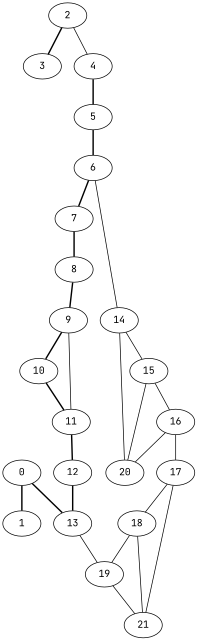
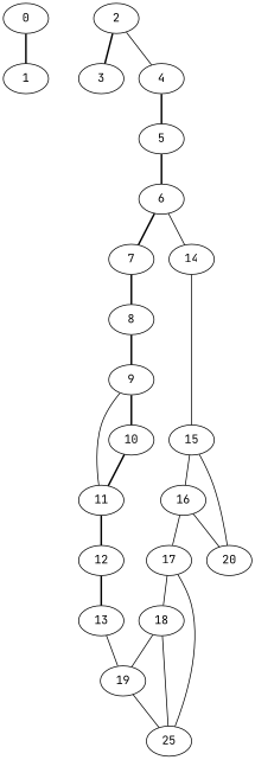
  graph {
    fontname="JetBrains Mono"
    node [fontname="JetBrains Mono"]
    edge [fontname="JetBrains Mono"]
    0
    1
    13
    19
    2
    3
    4
-   21
+   21 [label=25]
    5
    6
    7
    14
    8
    15
    20
    9
    16
    10
    11
    12
    17
    18
    0 -- 1 [style=bold]
-   0 -- 13 [style=bold]
    13 -- 19
    19 -- 21
    2 -- 3 [style=bold]
    2 -- 4
    4 -- 5 [style=bold]
    5 -- 6 [style=bold]
    6 -- 7 [style=bold]
    6 -- 14
    7 -- 8 [style=bold]
    14 -- 15
-   14 -- 20
    8 -- 9 [style=bold]
    15 -- 20
    15 -- 16
    9 -- 10 [style=bold]
    9 -- 11
    16 -- 20
    16 -- 17
    10 -- 11 [style=bold]
    11 -- 12 [style=bold]
    12 -- 13 [style=bold]
    17 -- 21
    17 -- 18
    18 -- 19
    18 -- 21
  }
